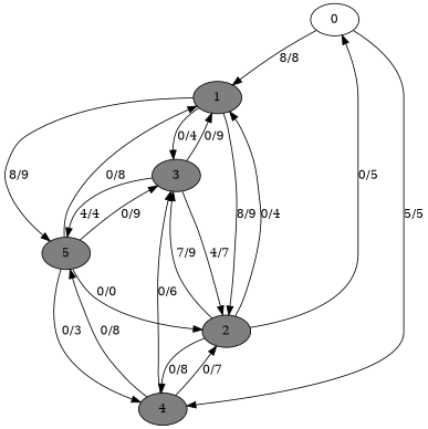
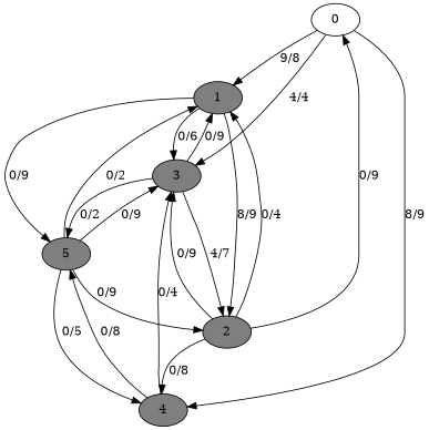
  digraph {
    node [fillcolor=grey50 style=filled]
    0 [fillcolor=grey100]
    1
    3
    4
    2
    5
-   0 -> 1 [label="8/8"]
-   0 -> 4 [label="5/5"]
-   1 -> 3 [label="0/4"]
+   0 -> 1 [label="9/8"]
+   0 -> 3 [label="4/4"]
+   0 -> 4 [label="8/9"]
+   1 -> 3 [label="0/6"]
    1 -> 2 [label="8/9"]
-   1 -> 5 [label="8/9"]
+   1 -> 5 [label="0/9"]
    3 -> 1 [label="0/9"]
    3 -> 2 [label="4/7"]
-   3 -> 5 [label="4/4"]
-   4 -> 3 [label="0/6"]
-   4 -> 2 [label="0/7"]
+   3 -> 5 [label="0/2"]
+   4 -> 3 [label="0/4"]
    4 -> 5 [label="0/8"]
-   2 -> 0 [label="0/5"]
+   2 -> 0 [label="0/9"]
    2 -> 1 [label="0/4"]
-   2 -> 3 [label="7/9"]
+   2 -> 3 [label="0/9"]
    2 -> 4 [label="0/8"]
-   5 -> 1 [label="0/8"]
+   5 -> 1 [label="0/2"]
    5 -> 3 [label="0/9"]
-   5 -> 4 [label="0/3"]
-   5 -> 2 [label="0/0"]
+   5 -> 4 [label="0/5"]
+   5 -> 2 [label="0/9"]
  }
